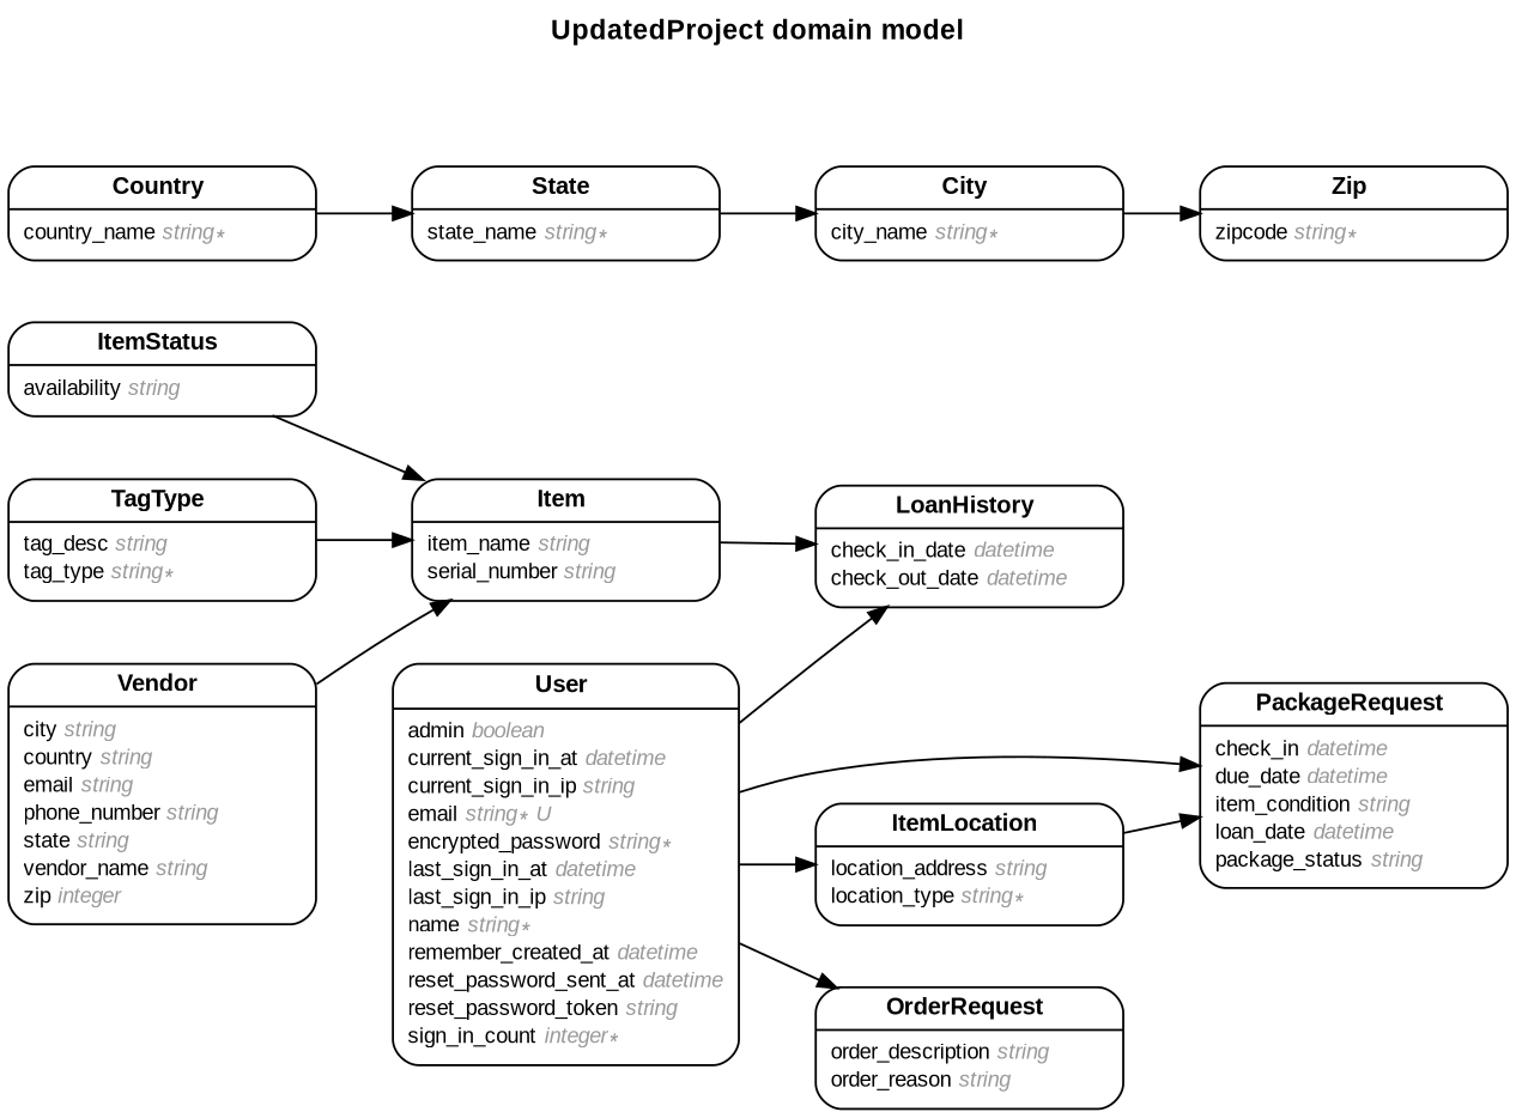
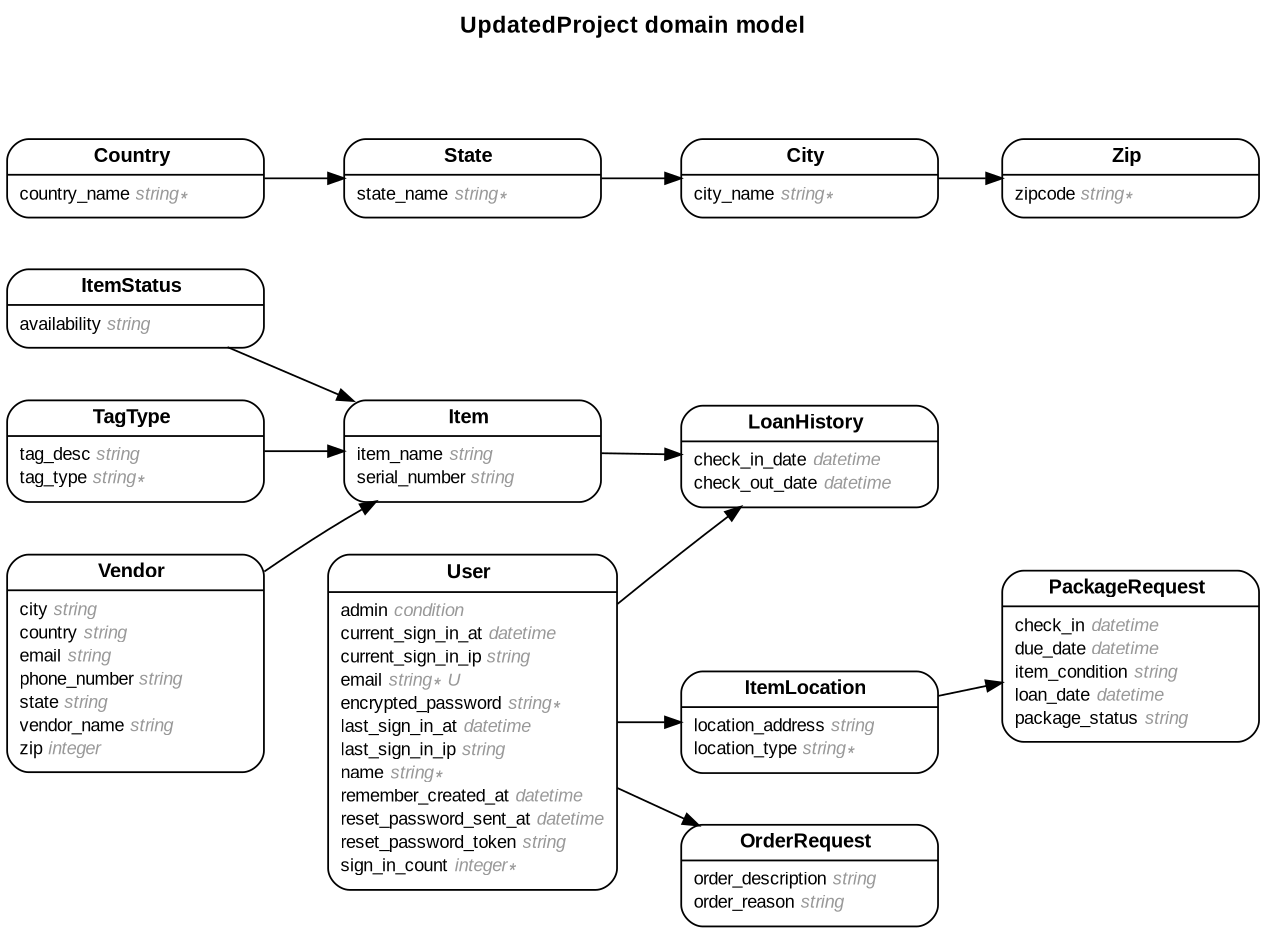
  digraph {
    concentrate=true
    fontname="Arial Bold"
    fontsize=13
    label="UpdatedProject domain model\n\n"
    labelloc=t
    nodesep=0.4
    rankdir=LR
    ranksep=0.5
    node [fontname=Arial fontsize=10 margin="0.07,0.05" penwidth=1.0 shape=Mrecord]
    edge [arrowhead=normal arrowsize=0.9 arrowtail=none dir=both fontname=Arial fontsize=7 labelangle=32 labeldistance=1.8 penwidth=1.0 weight=2]
    n1 [label=<<table border="0" align="center" cellspacing="0.5" cellpadding="0" width="134">   <tr><td align="center" valign="bottom" width="130"><font face="Arial Bold" point-size="11">Item</font></td></tr> </table> | <table border="0" align="left" cellspacing="2" cellpadding="0" width="134">   <tr><td align="left" width="130" port="item_name">item_name <font face="Arial Italic" color="grey60">string</font></td></tr>   <tr><td align="left" width="130" port="serial_number">serial_number <font face="Arial Italic" color="grey60">string</font></td></tr> </table> >]
    n2 [label=<<table border="0" align="center" cellspacing="0.5" cellpadding="0" width="134">   <tr><td align="center" valign="bottom" width="130"><font face="Arial Bold" point-size="11">LoanHistory</font></td></tr> </table> | <table border="0" align="left" cellspacing="2" cellpadding="0" width="134">   <tr><td align="left" width="130" port="check_in_date">check_in_date <font face="Arial Italic" color="grey60">datetime</font></td></tr>   <tr><td align="left" width="130" port="check_out_date">check_out_date <font face="Arial Italic" color="grey60">datetime</font></td></tr> </table> >]
    n3 [label=<<table border="0" align="center" cellspacing="0.5" cellpadding="0" width="134">   <tr><td align="center" valign="bottom" width="130"><font face="Arial Bold" point-size="11">City</font></td></tr> </table> | <table border="0" align="left" cellspacing="2" cellpadding="0" width="134">   <tr><td align="left" width="130" port="city_name">city_name <font face="Arial Italic" color="grey60">string ∗</font></td></tr> </table> >]
    n4 [label=<<table border="0" align="center" cellspacing="0.5" cellpadding="0" width="134">   <tr><td align="center" valign="bottom" width="130"><font face="Arial Bold" point-size="11">Zip</font></td></tr> </table> | <table border="0" align="left" cellspacing="2" cellpadding="0" width="134">   <tr><td align="left" width="130" port="zipcode">zipcode <font face="Arial Italic" color="grey60">string ∗</font></td></tr> </table> >]
    n5 [label=<<table border="0" align="center" cellspacing="0.5" cellpadding="0" width="134">   <tr><td align="center" valign="bottom" width="130"><font face="Arial Bold" point-size="11">Country</font></td></tr> </table> | <table border="0" align="left" cellspacing="2" cellpadding="0" width="134">   <tr><td align="left" width="130" port="country_name">country_name <font face="Arial Italic" color="grey60">string ∗</font></td></tr> </table> >]
    n6 [label=<<table border="0" align="center" cellspacing="0.5" cellpadding="0" width="134">   <tr><td align="center" valign="bottom" width="130"><font face="Arial Bold" point-size="11">State</font></td></tr> </table> | <table border="0" align="left" cellspacing="2" cellpadding="0" width="134">   <tr><td align="left" width="130" port="state_name">state_name <font face="Arial Italic" color="grey60">string ∗</font></td></tr> </table> >]
    n7 [label=<<table border="0" align="center" cellspacing="0.5" cellpadding="0" width="134">   <tr><td align="center" valign="bottom" width="130"><font face="Arial Bold" point-size="11">PackageRequest</font></td></tr> </table> | <table border="0" align="left" cellspacing="2" cellpadding="0" width="134">   <tr><td align="left" width="130" port="check_in">check_in <font face="Arial Italic" color="grey60">datetime</font></td></tr>   <tr><td align="left" width="130" port="due_date">due_date <font face="Arial Italic" color="grey60">datetime</font></td></tr>   <tr><td align="left" width="130" port="item_condition">item_condition <font face="Arial Italic" color="grey60">string</font></td></tr>   <tr><td align="left" width="130" port="loan_date">loan_date <font face="Arial Italic" color="grey60">datetime</font></td></tr>   <tr><td align="left" width="130" port="package_status">package_status <font face="Arial Italic" color="grey60">string</font></td></tr> </table> >]
    n8 [label=<<table border="0" align="center" cellspacing="0.5" cellpadding="0" width="134">   <tr><td align="center" valign="bottom" width="130"><font face="Arial Bold" point-size="11">ItemLocation</font></td></tr> </table> | <table border="0" align="left" cellspacing="2" cellpadding="0" width="134">   <tr><td align="left" width="130" port="location_address">location_address <font face="Arial Italic" color="grey60">string</font></td></tr>   <tr><td align="left" width="130" port="location_type">location_type <font face="Arial Italic" color="grey60">string ∗</font></td></tr> </table> >]
    n9 [label=<<table border="0" align="center" cellspacing="0.5" cellpadding="0" width="134">   <tr><td align="center" valign="bottom" width="130"><font face="Arial Bold" point-size="11">ItemStatus</font></td></tr> </table> | <table border="0" align="left" cellspacing="2" cellpadding="0" width="134">   <tr><td align="left" width="130" port="availability">availability <font face="Arial Italic" color="grey60">string</font></td></tr> </table> >]
    n10 [label=<<table border="0" align="center" cellspacing="0.5" cellpadding="0" width="134">   <tr><td align="center" valign="bottom" width="130"><font face="Arial Bold" point-size="11">OrderRequest</font></td></tr> </table> | <table border="0" align="left" cellspacing="2" cellpadding="0" width="134">   <tr><td align="left" width="130" port="order_description">order_description <font face="Arial Italic" color="grey60">string</font></td></tr>   <tr><td align="left" width="130" port="order_reason">order_reason <font face="Arial Italic" color="grey60">string</font></td></tr> </table> >]
    n11 [label=<<table border="0" align="center" cellspacing="0.5" cellpadding="0" width="134">   <tr><td align="center" valign="bottom" width="130"><font face="Arial Bold" point-size="11">TagType</font></td></tr> </table> | <table border="0" align="left" cellspacing="2" cellpadding="0" width="134">   <tr><td align="left" width="130" port="tag_desc">tag_desc <font face="Arial Italic" color="grey60">string</font></td></tr>   <tr><td align="left" width="130" port="tag_type">tag_type <font face="Arial Italic" color="grey60">string ∗</font></td></tr> </table> >]
-   n12 [label=<<table border="0" align="center" cellspacing="0.5" cellpadding="0" width="134">   <tr><td align="center" valign="bottom" width="130"><font face="Arial Bold" point-size="11">User</font></td></tr> </table> | <table border="0" align="left" cellspacing="2" cellpadding="0" width="134">   <tr><td align="left" width="130" port="admin">admin <font face="Arial Italic" color="grey60">boolean</font></td></tr>   <tr><td align="left" width="130" port="current_sign_in_at">current_sign_in_at <font face="Arial Italic" color="grey60">datetime</font></td></tr>   <tr><td align="left" width="130" port="current_sign_in_ip">current_sign_in_ip <font face="Arial Italic" color="grey60">string</font></td></tr>   <tr><td align="left" width="130" port="email">email <font face="Arial Italic" color="grey60">string ∗ U</font></td></tr>   <tr><td align="left" width="130" port="encrypted_password">encrypted_password <font face="Arial Italic" color="grey60">string ∗</font></td></tr>   <tr><td align="left" width="130" port="last_sign_in_at">last_sign_in_at <font face="Arial Italic" color="grey60">datetime</font></td></tr>   <tr><td align="left" width="130" port="last_sign_in_ip">last_sign_in_ip <font face="Arial Italic" color="grey60">string</font></td></tr>   <tr><td align="left" width="130" port="name">name <font face="Arial Italic" color="grey60">string ∗</font></td></tr>   <tr><td align="left" width="130" port="remember_created_at">remember_created_at <font face="Arial Italic" color="grey60">datetime</font></td></tr>   <tr><td align="left" width="130" port="reset_password_sent_at">reset_password_sent_at <font face="Arial Italic" color="grey60">datetime</font></td></tr>   <tr><td align="left" width="130" port="reset_password_token">reset_password_token <font face="Arial Italic" color="grey60">string</font></td></tr>   <tr><td align="left" width="130" port="sign_in_count">sign_in_count <font face="Arial Italic" color="grey60">integer ∗</font></td></tr> </table> >]
+   n12 [label=<<table border="0" align="center" cellspacing="0.5" cellpadding="0" width="134">   <tr><td align="center" valign="bottom" width="130"><font face="Arial Bold" point-size="11">User</font></td></tr> </table> | <table border="0" align="left" cellspacing="2" cellpadding="0" width="134">   <tr><td align="left" width="130" port="admin">admin <font face="Arial Italic" color="grey60">condition</font></td></tr>   <tr><td align="left" width="130" port="current_sign_in_at">current_sign_in_at <font face="Arial Italic" color="grey60">datetime</font></td></tr>   <tr><td align="left" width="130" port="current_sign_in_ip">current_sign_in_ip <font face="Arial Italic" color="grey60">string</font></td></tr>   <tr><td align="left" width="130" port="email">email <font face="Arial Italic" color="grey60">string ∗ U</font></td></tr>   <tr><td align="left" width="130" port="encrypted_password">encrypted_password <font face="Arial Italic" color="grey60">string ∗</font></td></tr>   <tr><td align="left" width="130" port="last_sign_in_at">last_sign_in_at <font face="Arial Italic" color="grey60">datetime</font></td></tr>   <tr><td align="left" width="130" port="last_sign_in_ip">last_sign_in_ip <font face="Arial Italic" color="grey60">string</font></td></tr>   <tr><td align="left" width="130" port="name">name <font face="Arial Italic" color="grey60">string ∗</font></td></tr>   <tr><td align="left" width="130" port="remember_created_at">remember_created_at <font face="Arial Italic" color="grey60">datetime</font></td></tr>   <tr><td align="left" width="130" port="reset_password_sent_at">reset_password_sent_at <font face="Arial Italic" color="grey60">datetime</font></td></tr>   <tr><td align="left" width="130" port="reset_password_token">reset_password_token <font face="Arial Italic" color="grey60">string</font></td></tr>   <tr><td align="left" width="130" port="sign_in_count">sign_in_count <font face="Arial Italic" color="grey60">integer ∗</font></td></tr> </table> >]
    n13 [label=<<table border="0" align="center" cellspacing="0.5" cellpadding="0" width="134">   <tr><td align="center" valign="bottom" width="130"><font face="Arial Bold" point-size="11">Vendor</font></td></tr> </table> | <table border="0" align="left" cellspacing="2" cellpadding="0" width="134">   <tr><td align="left" width="130" port="city">city <font face="Arial Italic" color="grey60">string</font></td></tr>   <tr><td align="left" width="130" port="country">country <font face="Arial Italic" color="grey60">string</font></td></tr>   <tr><td align="left" width="130" port="email">email <font face="Arial Italic" color="grey60">string</font></td></tr>   <tr><td align="left" width="130" port="phone_number">phone_number <font face="Arial Italic" color="grey60">string</font></td></tr>   <tr><td align="left" width="130" port="state">state <font face="Arial Italic" color="grey60">string</font></td></tr>   <tr><td align="left" width="130" port="vendor_name">vendor_name <font face="Arial Italic" color="grey60">string</font></td></tr>   <tr><td align="left" width="130" port="zip">zip <font face="Arial Italic" color="grey60">integer</font></td></tr> </table> >]
    n1 -> n2
    n3 -> n4
    n5 -> n6
    n6 -> n3
    n8 -> n7
    n9 -> n1
    n11 -> n1
    n12 -> n2
-   n12 -> n7
    n12 -> n8
    n12 -> n10
    n13 -> n1
  }
